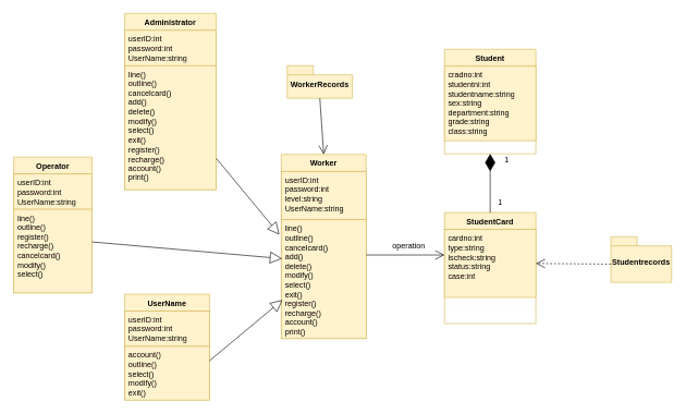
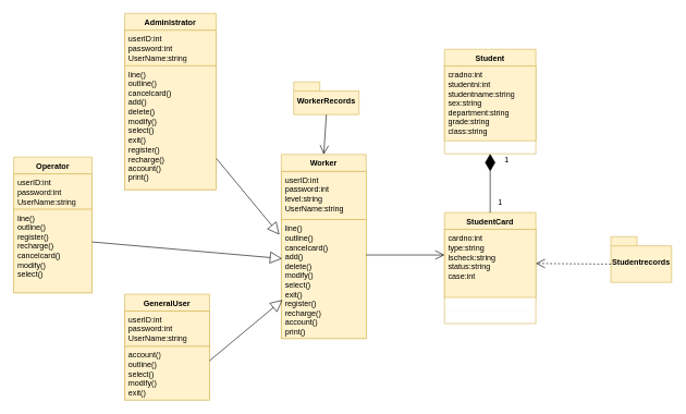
  <mxCell id="0" />
  <mxCell id="1" parent="0" />
  <mxCell id="2" value="Worker" style="swimlane;fontStyle=1;align=center;verticalAlign=top;childLayout=stackLayout;horizontal=1;startSize=26;horizontalStack=0;resizeParent=1;resizeParentMax=0;resizeLast=0;collapsible=1;marginBottom=0;whiteSpace=wrap;html=1;fillColor=#fff2cc;strokeColor=#d6b656;" vertex="1" parent="1"><mxGeometry x="430" y="236" width="130" height="282" as="geometry" /></mxCell>
  <mxCell id="3" value="userID:int&lt;br&gt;password:int&lt;br&gt;level:string&lt;br&gt;UserName:string" style="text;strokeColor=#d6b656;fillColor=#fff2cc;align=left;verticalAlign=top;spacingLeft=4;spacingRight=4;overflow=hidden;rotatable=0;points=[[0,0.5],[1,0.5]];portConstraint=eastwest;whiteSpace=wrap;html=1;" vertex="1" parent="2"><mxGeometry y="26" width="130" height="74" as="geometry" /></mxCell>
  <mxCell id="4" value="" style="line;strokeWidth=1;fillColor=#fff2cc;align=left;verticalAlign=middle;spacingTop=-1;spacingLeft=3;spacingRight=3;rotatable=0;labelPosition=right;points=[];portConstraint=eastwest;strokeColor=#d6b656;labelBackgroundColor=#FFFFCC;labelBorderColor=default;html=1;" vertex="1" parent="2"><mxGeometry y="100" width="130" as="geometry" /></mxCell>
  <mxCell id="5" value="line()&lt;br&gt;outline()&lt;br&gt;cancelcard()&lt;br&gt;add()&lt;br&gt;delete()&lt;br&gt;modify()&lt;br&gt;select()&lt;br&gt;exit()&lt;br&gt;register()&lt;br&gt;recharge()&lt;br&gt;account()&lt;br&gt;print()" style="text;strokeColor=#d6b656;fillColor=#fff2cc;align=left;verticalAlign=top;spacingLeft=4;spacingRight=4;overflow=hidden;rotatable=0;points=[[0,0.5],[1,0.5]];portConstraint=eastwest;whiteSpace=wrap;html=1;" vertex="1" parent="2"><mxGeometry y="100" width="130" height="182" as="geometry" /></mxCell>
- <mxCell id="6" value="WorkerRecords" style="shape=folder;fontStyle=1;spacingTop=10;tabWidth=40;tabHeight=14;tabPosition=left;html=1;whiteSpace=wrap;fillColor=#fff2cc;strokeColor=#d6b656;" vertex="1" parent="1"><mxGeometry x="439" y="100" width="100" height="50" as="geometry" /></mxCell>
+ <mxCell id="6" value="WorkerRecords" style="shape=folder;fontStyle=1;spacingTop=10;tabWidth=40;tabHeight=14;tabPosition=left;html=1;whiteSpace=wrap;fillColor=#fff2cc;strokeColor=#d6b656;" vertex="1" parent="1"><mxGeometry x="449" y="125" width="100" height="50" as="geometry" /></mxCell>
  <mxCell id="7" value="Student" style="swimlane;fontStyle=1;align=center;verticalAlign=top;childLayout=stackLayout;horizontal=1;startSize=26;horizontalStack=0;resizeParent=1;resizeParentMax=0;resizeLast=0;collapsible=1;marginBottom=0;whiteSpace=wrap;html=1;fillColor=#fff2cc;strokeColor=#d6b656;" vertex="1" parent="1"><mxGeometry x="680" y="75" width="140" height="160" as="geometry" /></mxCell>
  <mxCell id="8" value="cradno:int&lt;br&gt;studentni:int&lt;br&gt;studentname:string&lt;br&gt;sex:string&lt;br&gt;department:string&lt;br&gt;grade:string&lt;br&gt;class:string&lt;br&gt;" style="text;strokeColor=#d6b656;fillColor=#fff2cc;align=left;verticalAlign=top;spacingLeft=4;spacingRight=4;overflow=hidden;rotatable=0;points=[[0,0.5],[1,0.5]];portConstraint=eastwest;whiteSpace=wrap;html=1;" vertex="1" parent="7"><mxGeometry y="26" width="140" height="114" as="geometry" /></mxCell>
  <mxCell id="9" value="" style="line;strokeWidth=0;fillColor=#fff2cc;align=left;verticalAlign=middle;spacingTop=-1;spacingLeft=3;spacingRight=3;rotatable=0;labelPosition=right;points=[];portConstraint=eastwest;strokeColor=#d6b656;" vertex="1" parent="7"><mxGeometry y="140" width="140" height="20" as="geometry" /></mxCell>
  <mxCell id="10" value="StudentCard" style="swimlane;fontStyle=1;align=center;verticalAlign=top;childLayout=stackLayout;horizontal=1;startSize=26;horizontalStack=0;resizeParent=1;resizeParentMax=0;resizeLast=0;collapsible=1;marginBottom=0;whiteSpace=wrap;html=1;fillColor=#fff2cc;strokeColor=#d6b656;" vertex="1" parent="1"><mxGeometry x="680" y="325" width="140" height="170" as="geometry" /></mxCell>
  <mxCell id="11" value="cardno:int&lt;br&gt;type:string&lt;br&gt;lscheck:string&lt;br&gt;status:string&lt;br&gt;case:int&lt;br&gt;" style="text;strokeColor=#d6b656;fillColor=#fff2cc;align=left;verticalAlign=top;spacingLeft=4;spacingRight=4;overflow=hidden;rotatable=0;points=[[0,0.5],[1,0.5]];portConstraint=eastwest;whiteSpace=wrap;html=1;" vertex="1" parent="10"><mxGeometry y="26" width="140" height="104" as="geometry" /></mxCell>
  <mxCell id="12" value="" style="line;strokeWidth=0;fillColor=#fff2cc;align=left;verticalAlign=middle;spacingTop=-1;spacingLeft=3;spacingRight=3;rotatable=0;labelPosition=right;points=[];portConstraint=eastwest;strokeColor=#d6b656;" vertex="1" parent="10"><mxGeometry y="130" width="140" height="40" as="geometry" /></mxCell>
  <mxCell id="13" value="Studentrecords" style="shape=folder;fontStyle=1;spacingTop=10;tabWidth=40;tabHeight=14;tabPosition=left;html=1;whiteSpace=wrap;fillColor=#fff2cc;strokeColor=#d6b656;" vertex="1" parent="1"><mxGeometry x="935" y="362" width="93" height="70" as="geometry" /></mxCell>
  <mxCell id="14" value="Administrator" style="swimlane;fontStyle=1;align=center;verticalAlign=top;childLayout=stackLayout;horizontal=1;startSize=26;horizontalStack=0;resizeParent=1;resizeParentMax=0;resizeLast=0;collapsible=1;marginBottom=0;whiteSpace=wrap;html=1;fillColor=#fff2cc;strokeColor=#d6b656;" vertex="1" parent="1"><mxGeometry x="190" y="20" width="140" height="270" as="geometry" /></mxCell>
  <mxCell id="15" value="userID:int&lt;br&gt;password:int&lt;br&gt;UserName:string" style="text;strokeColor=#d6b656;fillColor=#fff2cc;align=left;verticalAlign=top;spacingLeft=4;spacingRight=4;overflow=hidden;rotatable=0;points=[[0,0.5],[1,0.5]];portConstraint=eastwest;whiteSpace=wrap;html=1;" vertex="1" parent="14"><mxGeometry y="26" width="140" height="54" as="geometry" /></mxCell>
  <mxCell id="16" value="" style="line;strokeWidth=1;fillColor=none;align=left;verticalAlign=middle;spacingTop=-1;spacingLeft=3;spacingRight=3;rotatable=0;labelPosition=right;points=[];portConstraint=eastwest;strokeColor=inherit;" vertex="1" parent="14"><mxGeometry y="80" width="140" as="geometry" /></mxCell>
  <mxCell id="17" value="line()&lt;br style=&quot;border-color: var(--border-color);&quot;&gt;outline()&lt;br style=&quot;border-color: var(--border-color);&quot;&gt;cancelcard()&lt;br style=&quot;border-color: var(--border-color);&quot;&gt;add()&lt;br style=&quot;border-color: var(--border-color);&quot;&gt;delete()&lt;br style=&quot;border-color: var(--border-color);&quot;&gt;modify()&lt;br style=&quot;border-color: var(--border-color);&quot;&gt;select()&lt;br style=&quot;border-color: var(--border-color);&quot;&gt;exit()&lt;br style=&quot;border-color: var(--border-color);&quot;&gt;register()&lt;br style=&quot;border-color: var(--border-color);&quot;&gt;recharge()&lt;br style=&quot;border-color: var(--border-color);&quot;&gt;account()&lt;br style=&quot;border-color: var(--border-color);&quot;&gt;print()" style="text;strokeColor=#d6b656;fillColor=#fff2cc;align=left;verticalAlign=top;spacingLeft=4;spacingRight=4;overflow=hidden;rotatable=0;points=[[0,0.5],[1,0.5]];portConstraint=eastwest;whiteSpace=wrap;html=1;" vertex="1" parent="14"><mxGeometry y="80" width="140" height="190" as="geometry" /></mxCell>
- <mxCell id="18" value="UserName" style="swimlane;fontStyle=1;align=center;verticalAlign=top;childLayout=stackLayout;horizontal=1;startSize=26;horizontalStack=0;resizeParent=1;resizeParentMax=0;resizeLast=0;collapsible=1;marginBottom=0;whiteSpace=wrap;html=1;fillColor=#fff2cc;strokeColor=#d6b656;" vertex="1" parent="1"><mxGeometry x="190" y="450" width="130" height="162" as="geometry" /></mxCell>
+ <mxCell id="18" value="GeneralUser" style="swimlane;fontStyle=1;align=center;verticalAlign=top;childLayout=stackLayout;horizontal=1;startSize=26;horizontalStack=0;resizeParent=1;resizeParentMax=0;resizeLast=0;collapsible=1;marginBottom=0;whiteSpace=wrap;html=1;fillColor=#fff2cc;strokeColor=#d6b656;" vertex="1" parent="1"><mxGeometry x="190" y="450" width="130" height="162" as="geometry" /></mxCell>
  <mxCell id="19" value="userID:int&lt;br style=&quot;border-color: var(--border-color);&quot;&gt;password:int&lt;br style=&quot;border-color: var(--border-color);&quot;&gt;UserName:string" style="text;strokeColor=#d6b656;fillColor=#fff2cc;align=left;verticalAlign=top;spacingLeft=4;spacingRight=4;overflow=hidden;rotatable=0;points=[[0,0.5],[1,0.5]];portConstraint=eastwest;whiteSpace=wrap;html=1;" vertex="1" parent="18"><mxGeometry y="26" width="130" height="54" as="geometry" /></mxCell>
  <mxCell id="20" value="" style="line;strokeWidth=1;fillColor=none;align=left;verticalAlign=middle;spacingTop=-1;spacingLeft=3;spacingRight=3;rotatable=0;labelPosition=right;points=[];portConstraint=eastwest;strokeColor=inherit;" vertex="1" parent="18"><mxGeometry y="80" width="130" as="geometry" /></mxCell>
  <mxCell id="21" value="account()&lt;br&gt;outline()&lt;br&gt;select()&lt;br&gt;modify()&lt;br&gt;exit()" style="text;strokeColor=#d6b656;fillColor=#fff2cc;align=left;verticalAlign=top;spacingLeft=4;spacingRight=4;overflow=hidden;rotatable=0;points=[[0,0.5],[1,0.5]];portConstraint=eastwest;whiteSpace=wrap;html=1;" vertex="1" parent="18"><mxGeometry y="80" width="130" height="82" as="geometry" /></mxCell>
  <mxCell id="22" value="Operator" style="swimlane;fontStyle=1;align=center;verticalAlign=top;childLayout=stackLayout;horizontal=1;startSize=26;horizontalStack=0;resizeParent=1;resizeParentMax=0;resizeLast=0;collapsible=1;marginBottom=0;whiteSpace=wrap;html=1;fillColor=#fff2cc;strokeColor=#d6b656;" vertex="1" parent="1"><mxGeometry x="20" y="240" width="120" height="208" as="geometry" /></mxCell>
  <mxCell id="23" value="userID:int&lt;br style=&quot;border-color: var(--border-color);&quot;&gt;password:int&lt;br style=&quot;border-color: var(--border-color);&quot;&gt;UserName:string" style="text;strokeColor=#d6b656;fillColor=#fff2cc;align=left;verticalAlign=top;spacingLeft=4;spacingRight=4;overflow=hidden;rotatable=0;points=[[0,0.5],[1,0.5]];portConstraint=eastwest;whiteSpace=wrap;html=1;" vertex="1" parent="22"><mxGeometry y="26" width="120" height="54" as="geometry" /></mxCell>
  <mxCell id="24" value="" style="line;strokeWidth=1;fillColor=none;align=left;verticalAlign=middle;spacingTop=-1;spacingLeft=3;spacingRight=3;rotatable=0;labelPosition=right;points=[];portConstraint=eastwest;strokeColor=inherit;" vertex="1" parent="22"><mxGeometry y="80" width="120" as="geometry" /></mxCell>
  <mxCell id="25" value="line()&lt;br style=&quot;border-color: var(--border-color);&quot;&gt;outline()&lt;br style=&quot;border-color: var(--border-color);&quot;&gt;register()&lt;br style=&quot;border-color: var(--border-color);&quot;&gt;recharge()&lt;br style=&quot;border-color: var(--border-color);&quot;&gt;cancelcard()&lt;br&gt;modify()&lt;br&gt;select()" style="text;strokeColor=#d6b656;fillColor=#fff2cc;align=left;verticalAlign=top;spacingLeft=4;spacingRight=4;overflow=hidden;rotatable=0;points=[[0,0.5],[1,0.5]];portConstraint=eastwest;whiteSpace=wrap;html=1;" vertex="1" parent="22"><mxGeometry y="80" width="120" height="128" as="geometry" /></mxCell>
  <mxCell id="26" value="" style="endArrow=block;endSize=16;endFill=0;html=1;rounded=0;entryX=0.008;entryY=0.327;entryDx=0;entryDy=0;entryPerimeter=0;" edge="1" parent="1" target="5"><mxGeometry width="160" relative="1" as="geometry"><mxPoint x="140" y="370" as="sourcePoint" /><mxPoint x="270" y="370" as="targetPoint" /></mxGeometry></mxCell>
  <mxCell id="27" value="" style="endArrow=block;endSize=16;endFill=0;html=1;rounded=0;entryX=-0.023;entryY=0.125;entryDx=0;entryDy=0;entryPerimeter=0;exitX=1.004;exitY=0.749;exitDx=0;exitDy=0;exitPerimeter=0;" edge="1" parent="1" source="17" target="5"><mxGeometry width="160" relative="1" as="geometry"><mxPoint x="290" y="170" as="sourcePoint" /><mxPoint x="571" y="208" as="targetPoint" /></mxGeometry></mxCell>
  <mxCell id="28" value="" style="endArrow=block;endSize=16;endFill=0;html=1;rounded=0;entryX=0.014;entryY=0.675;entryDx=0;entryDy=0;entryPerimeter=0;exitX=1;exitY=0.268;exitDx=0;exitDy=0;exitPerimeter=0;" edge="1" parent="1" source="21" target="5"><mxGeometry width="160" relative="1" as="geometry"><mxPoint x="310" y="560" as="sourcePoint" /><mxPoint x="591" y="598" as="targetPoint" /></mxGeometry></mxCell>
  <mxCell id="29" value="" style="endArrow=open;endSize=12;dashed=0;html=1;rounded=0;entryX=0.5;entryY=0;entryDx=0;entryDy=0;exitX=0.5;exitY=1;exitDx=0;exitDy=0;exitPerimeter=0;" edge="1" parent="1" source="6" target="2"><mxGeometry width="160" relative="1" as="geometry"><mxPoint x="450" y="130" as="sourcePoint" /><mxPoint x="610" y="130" as="targetPoint" /></mxGeometry></mxCell>
  <mxCell id="30" value="" style="endArrow=open;endSize=12;dashed=1;html=1;rounded=0;exitX=0;exitY=0;exitDx=0;exitDy=42;exitPerimeter=0;entryX=1;entryY=0.5;entryDx=0;entryDy=0;" edge="1" parent="1" source="13" target="11"><mxGeometry width="160" relative="1" as="geometry"><mxPoint x="760" y="270" as="sourcePoint" /><mxPoint x="810" y="350" as="targetPoint" /></mxGeometry></mxCell>
  <mxCell id="31" value="" style="endArrow=open;endFill=1;endSize=12;html=1;rounded=0;" edge="1" parent="1"><mxGeometry width="160" relative="1" as="geometry"><mxPoint x="560" y="390" as="sourcePoint" /><mxPoint x="680" y="390" as="targetPoint" /></mxGeometry></mxCell>
- <mxCell id="32" value="operation&lt;br&gt;" style="text;html=1;align=center;verticalAlign=middle;resizable=0;points=[];autosize=1;strokeColor=none;fillColor=none;" vertex="1" parent="1"><mxGeometry x="590" y="362" width="70" height="30" as="geometry" /></mxCell>
  <mxCell id="33" value="" style="endArrow=diamondThin;endFill=1;endSize=24;html=1;rounded=0;exitX=0.5;exitY=0;exitDx=0;exitDy=0;" edge="1" parent="1" source="10"><mxGeometry width="160" relative="1" as="geometry"><mxPoint x="755" y="320" as="sourcePoint" /><mxPoint x="750" y="235" as="targetPoint" /></mxGeometry></mxCell>
  <mxCell id="34" value="1" style="text;html=1;align=center;verticalAlign=middle;resizable=0;points=[];autosize=1;strokeColor=none;fillColor=none;" vertex="1" parent="1"><mxGeometry x="750" y="295" width="30" height="30" as="geometry" /></mxCell>
  <mxCell id="35" value="1" style="text;html=1;align=center;verticalAlign=middle;resizable=0;points=[];autosize=1;strokeColor=none;fillColor=none;" vertex="1" parent="1"><mxGeometry x="760" y="230" width="30" height="30" as="geometry" /></mxCell>
